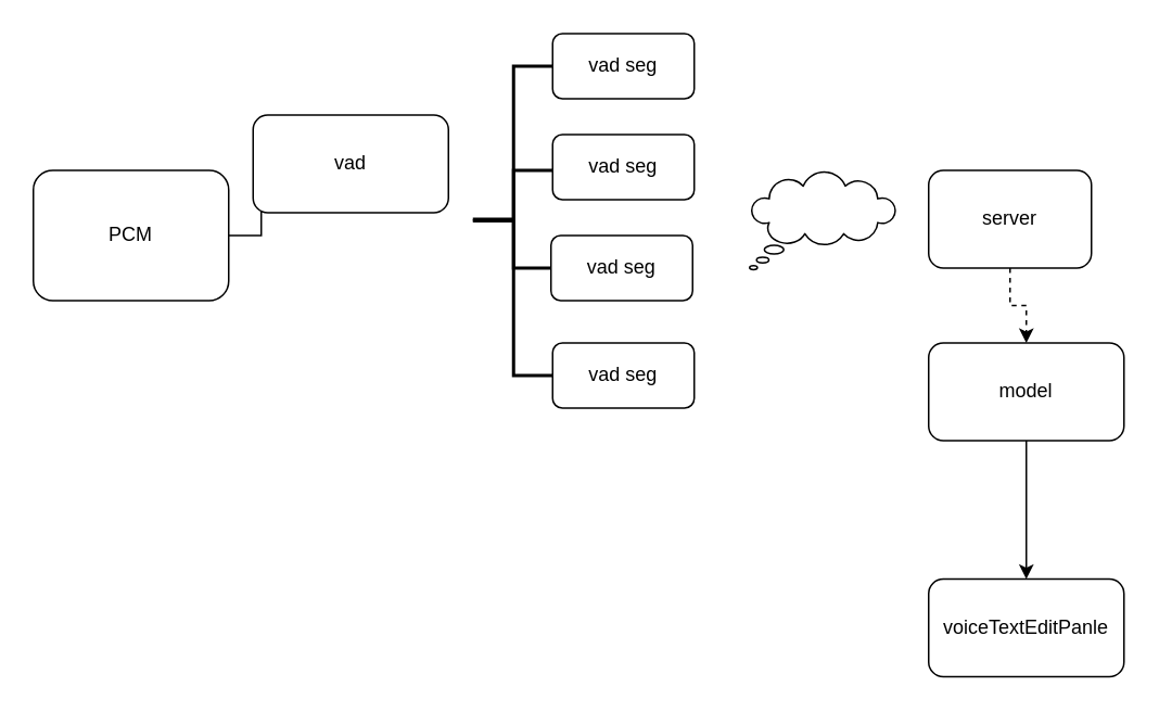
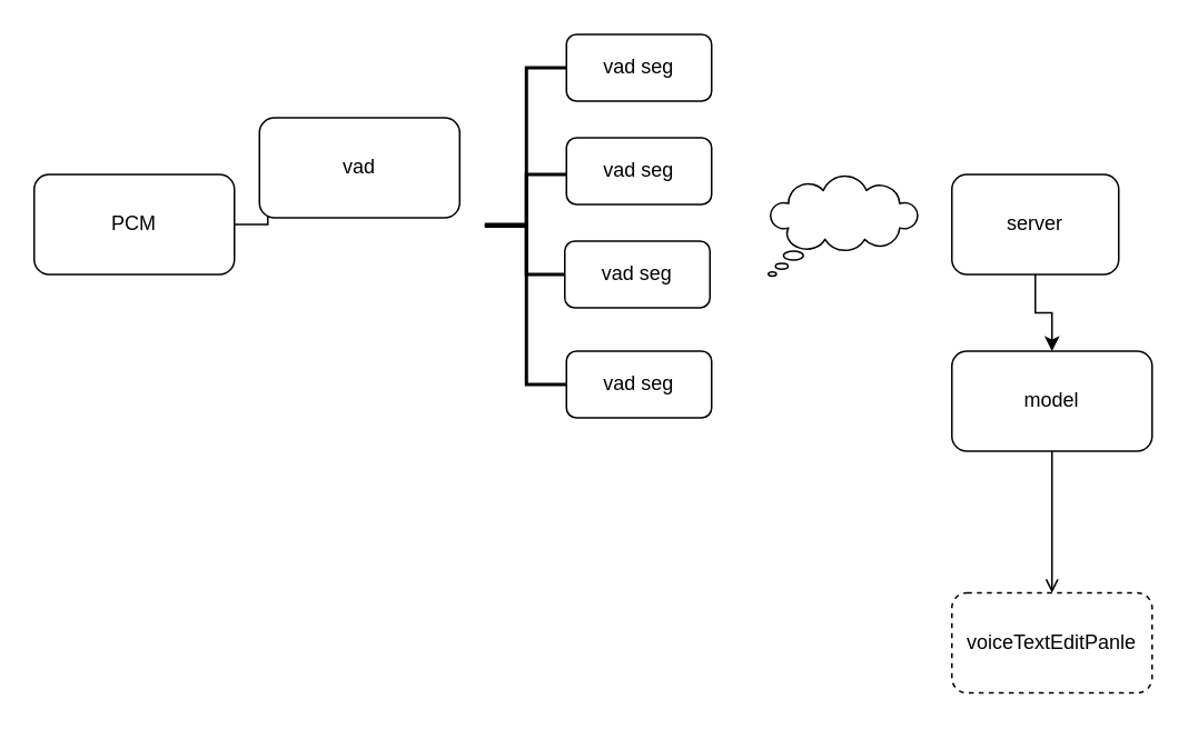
  <mxCell id="0" />
  <mxCell id="1" parent="0" />
  <mxCell id="2" value="" style="edgeStyle=orthogonalEdgeStyle;rounded=0;orthogonalLoop=1;jettySize=auto;html=1;" edge="1" parent="1" source="3" target="4"><mxGeometry relative="1" as="geometry" /></mxCell>
- <mxCell id="3" value="PCM" style="rounded=1;whiteSpace=wrap;html=1;" vertex="1" parent="1"><mxGeometry x="20" y="104" width="120" height="80" as="geometry" /></mxCell>
+ <mxCell id="3" value="PCM" style="rounded=1;whiteSpace=wrap;html=1;" vertex="1" parent="1"><mxGeometry x="20" y="104" width="120" height="60" as="geometry" /></mxCell>
  <mxCell id="4" value="vad" style="rounded=1;whiteSpace=wrap;html=1;" vertex="1" parent="1"><mxGeometry x="155" y="70" width="120" height="60" as="geometry" /></mxCell>
  <mxCell id="5" value="" style="strokeWidth=2;html=1;shape=mxgraph.flowchart.annotation_2;align=left;pointerEvents=1" vertex="1" parent="1"><mxGeometry x="290" y="40" width="50" height="190" as="geometry" /></mxCell>
  <mxCell id="6" value="" style="strokeWidth=2;html=1;shape=mxgraph.flowchart.annotation_2;align=left;pointerEvents=1" vertex="1" parent="1"><mxGeometry x="290" y="104" width="50" height="60" as="geometry" /></mxCell>
  <mxCell id="7" value="vad seg" style="rounded=1;whiteSpace=wrap;html=1;" vertex="1" parent="1"><mxGeometry x="339" y="20" width="87" height="40" as="geometry" /></mxCell>
  <mxCell id="8" value="vad seg" style="rounded=1;whiteSpace=wrap;html=1;" vertex="1" parent="1"><mxGeometry x="339" y="82" width="87" height="40" as="geometry" /></mxCell>
  <mxCell id="9" value="vad seg" style="rounded=1;whiteSpace=wrap;html=1;" vertex="1" parent="1"><mxGeometry x="338" y="144" width="87" height="40" as="geometry" /></mxCell>
  <mxCell id="10" value="vad seg" style="rounded=1;whiteSpace=wrap;html=1;" vertex="1" parent="1"><mxGeometry x="339" y="210" width="87" height="40" as="geometry" /></mxCell>
  <mxCell id="11" value="" style="whiteSpace=wrap;html=1;shape=mxgraph.basic.cloud_callout" vertex="1" parent="1"><mxGeometry x="460" y="105" width="90" height="60" as="geometry" /></mxCell>
- <mxCell id="12" style="edgeStyle=orthogonalEdgeStyle;rounded=0;orthogonalLoop=1;jettySize=auto;html=1;entryX=0.5;entryY=0;entryDx=0;entryDy=0;dashed=1;" edge="1" parent="1" source="13" target="15"><mxGeometry relative="1" as="geometry" /></mxCell>
+ <mxCell id="12" style="edgeStyle=orthogonalEdgeStyle;rounded=0;orthogonalLoop=1;jettySize=auto;html=1;entryX=0.5;entryY=0;entryDx=0;entryDy=0;" edge="1" parent="1" source="13" target="15"><mxGeometry relative="1" as="geometry" /></mxCell>
  <mxCell id="13" value="server" style="rounded=1;whiteSpace=wrap;html=1;" vertex="1" parent="1"><mxGeometry x="570" y="104" width="100" height="60" as="geometry" /></mxCell>
- <mxCell id="14" style="edgeStyle=orthogonalEdgeStyle;rounded=0;orthogonalLoop=1;jettySize=auto;html=1;entryX=0.5;entryY=0;entryDx=0;entryDy=0;" edge="1" parent="1" source="15" target="16"><mxGeometry relative="1" as="geometry" /></mxCell>
+ <mxCell id="14" style="edgeStyle=orthogonalEdgeStyle;rounded=0;orthogonalLoop=1;jettySize=auto;html=1;entryX=0.5;entryY=0;entryDx=0;entryDy=0;endArrow=open;" edge="1" parent="1" source="15" target="16"><mxGeometry relative="1" as="geometry" /></mxCell>
  <mxCell id="15" value="model" style="rounded=1;whiteSpace=wrap;html=1;" vertex="1" parent="1"><mxGeometry x="570" y="210" width="120" height="60" as="geometry" /></mxCell>
- <mxCell id="16" value="voiceTextEditPanle" style="rounded=1;whiteSpace=wrap;html=1;" vertex="1" parent="1"><mxGeometry x="570" y="355" width="120" height="60" as="geometry" /></mxCell>
+ <mxCell id="16" value="voiceTextEditPanle" style="rounded=1;whiteSpace=wrap;html=1;dashed=1;" vertex="1" parent="1"><mxGeometry x="570" y="355" width="120" height="60" as="geometry" /></mxCell>
